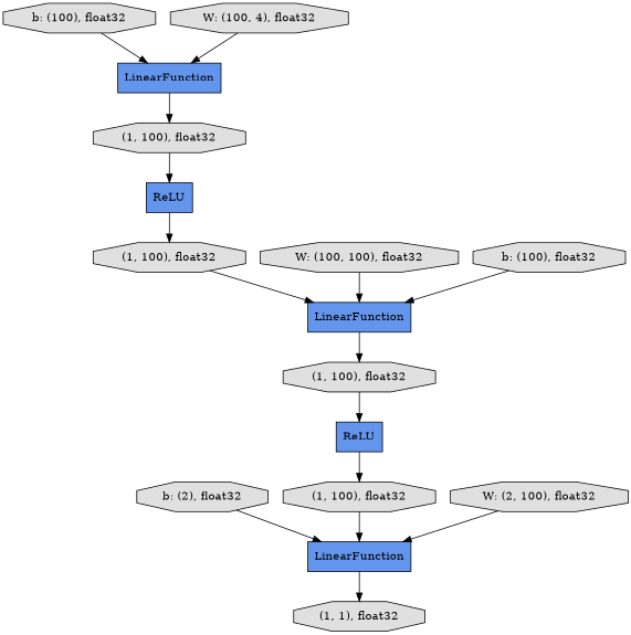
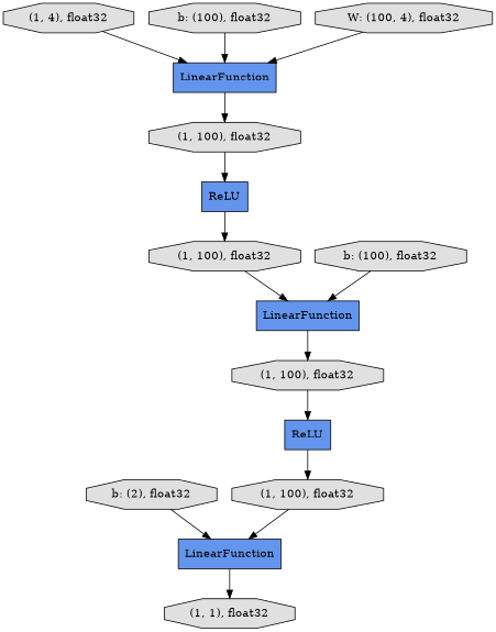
  digraph {
    rankdir=TB
    node [fillcolor="#E0E0E0" shape=octagon style=filled]
    n1 [label="b: (2), float32"]
    n2 [fillcolor="#6495ED" label=LinearFunction shape=record]
    n3 [label="(1, 1), float32"]
    n4 [fillcolor="#6495ED" label=LinearFunction shape=record]
    n5 [label="(1, 100), float32"]
    n6 [fillcolor="#6495ED" label=ReLU shape=record]
    n7 [label="(1, 100), float32"]
    n8 [fillcolor="#6495ED" label=LinearFunction shape=record]
    n9 [label="(1, 100), float32"]
-   n11 [label="W: (100, 100), float32"]
+   n10 [label="(1, 4), float32"]
    n12 [fillcolor="#6495ED" label=ReLU shape=record]
    n13 [label="(1, 100), float32"]
-   n14 [label="W: (2, 100), float32"]
    n15 [label="b: (100), float32"]
    n16 [label="W: (100, 4), float32"]
    n17 [label="b: (100), float32"]
    n1 -> n2
    n2 -> n3
    n4 -> n5
    n5 -> n6
    n6 -> n7
    n7 -> n8
    n8 -> n9
    n9 -> n12
-   n11 -> n8
+   n10 -> n4
    n12 -> n13
    n13 -> n2
-   n14 -> n2
    n15 -> n4
    n16 -> n4
    n17 -> n8
  }
